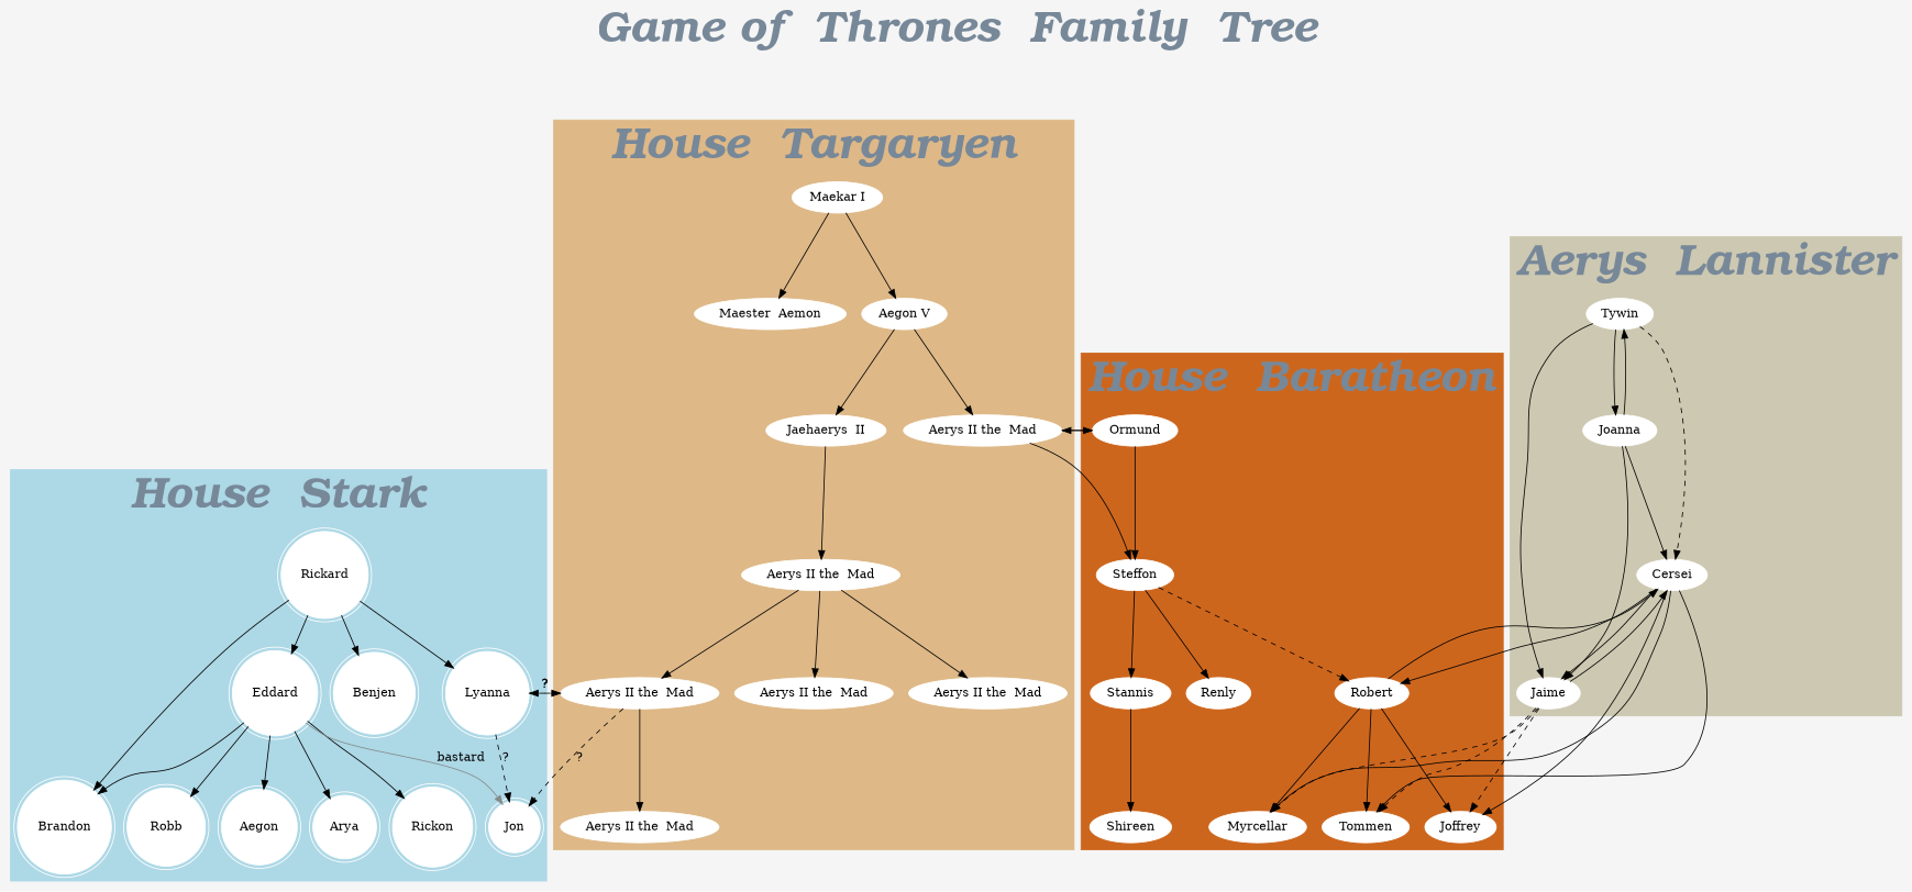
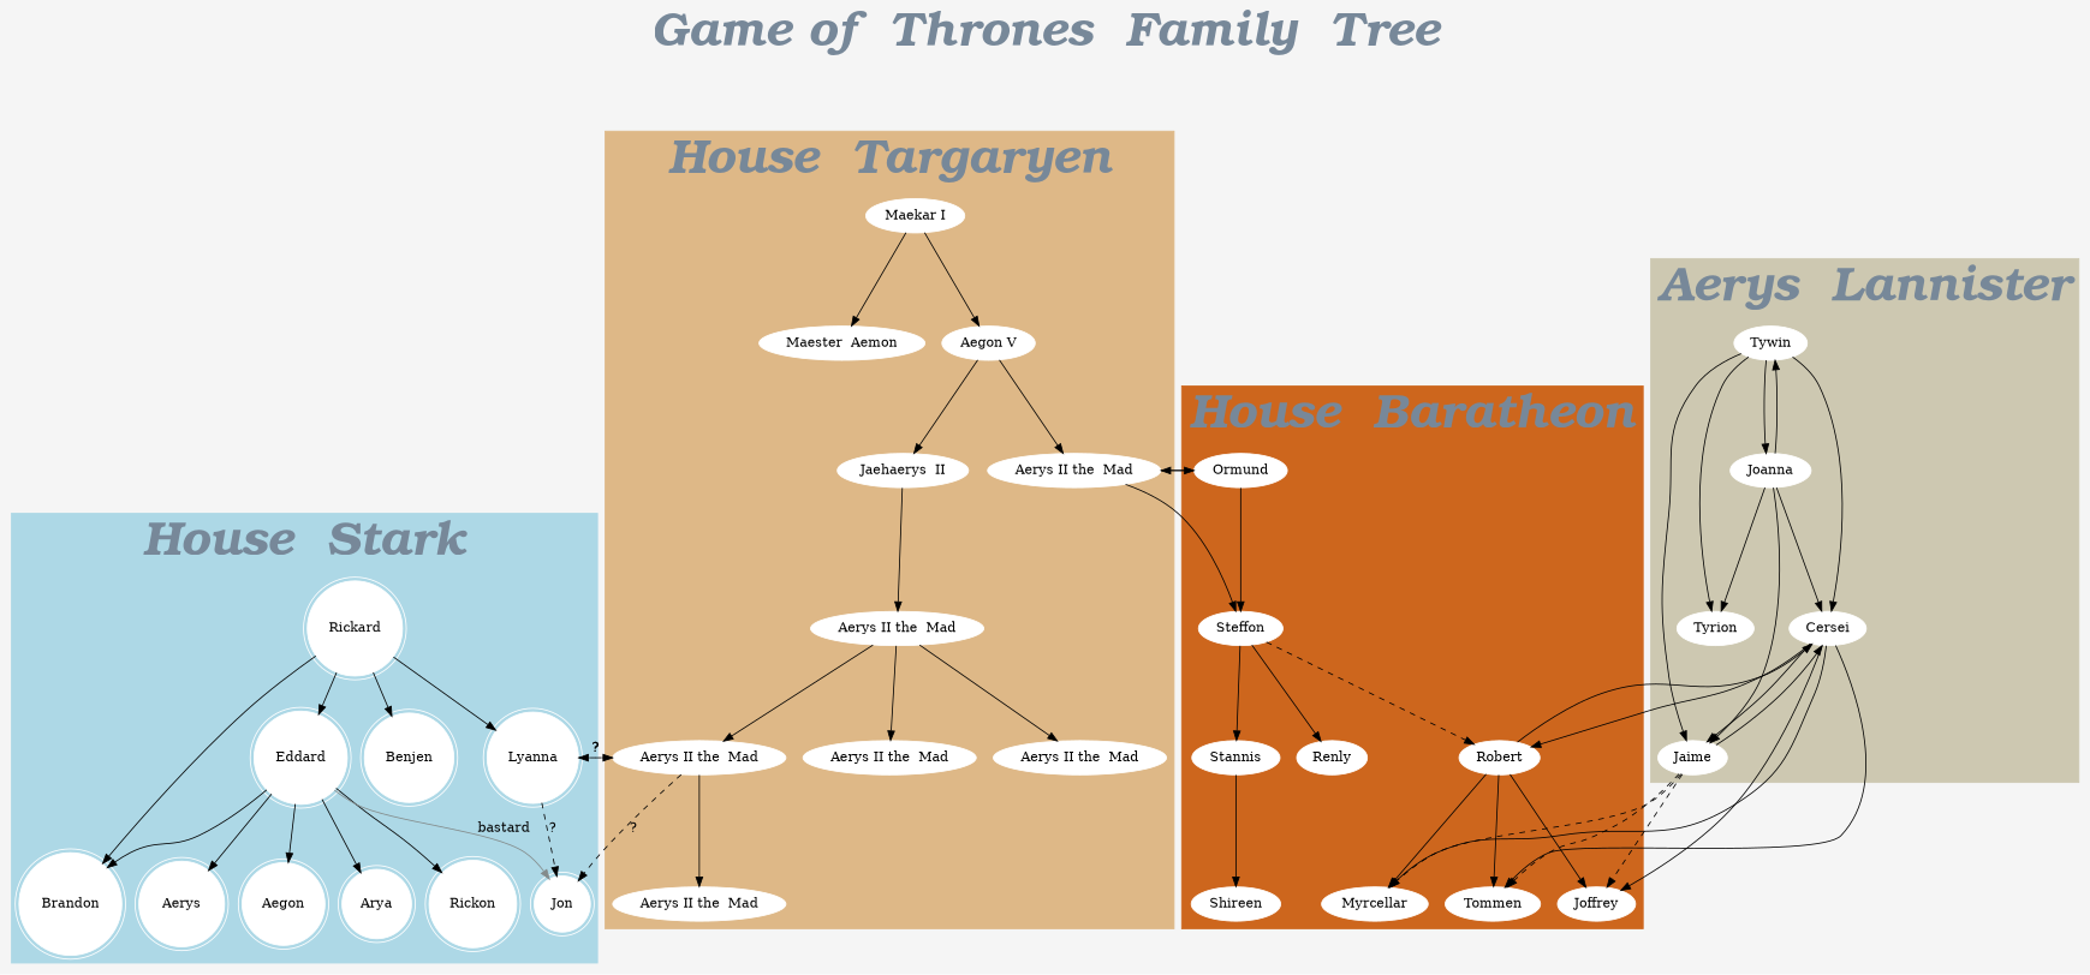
  digraph {
    bgcolor=whitesmoke
    fontcolor=lightslategrey
    fontname="Bookman  Old  Style  Bold  Italic"
    fontsize=50
    label="Game of  Thrones  Family  Tree"
    labelloc=t
    node [color=white style=filled]
    Rickard [shape=doublecircle]
    Brandon [shape=doublecircle]
    Eddard [shape=doublecircle]
    Benjen [shape=doublecircle]
    Lyanna [shape=doublecircle]
-   Robb [shape=doublecircle]
+   Robb [shape=doublecircle label=Aerys]
    n7 [label=Aegon shape=doublecircle]
    Arya [shape=doublecircle]
    Rickon [shape=doublecircle]
    Jon [shape=doublecircle]
    n11 [label="Aerys II the  Mad"]
    n12 [label="Aerys II the  Mad"]
    n13 [label="Aerys II the  Mad"]
    n14 [label="Aerys II the  Mad"]
    n15 [label="Aerys II the  Mad"]
    n16 [label="Maekar I"]
    n17 [label="Maester  Aemon"]
    n18 [label="Aegon V"]
    n19 [label="Jaehaerys  II"]
    n20 [label="Aerys II the  Mad"]
    Ormund
    Steffon
    Robert
    Stannis
    Renly
    Joffrey
    Myrcellar
    Tommen
    Shireen
    Cersei
    Tywin
    Joanna
    Jaime
+   Tyrion
    subgraph cluster_1 {
      color=lightblue
      label="House  Stark"
      style=filled
      Rickard
      Brandon
      Eddard
      Benjen
      Lyanna
      Robb
      n7
      Arya
      Rickon
      Jon
    }
    subgraph cluster_2 {
      color=burlywood
      label="House  Targaryen"
      style=filled
      n11
      n12
      n13
      n14
      n15
      n16
      n17
      n18
      n19
      n20
    }
    subgraph cluster_3 {
      color=chocolate3
      label="House  Baratheon"
      style=filled
      Ormund
      Steffon
      Robert
      Stannis
      Renly
      Joffrey
      Myrcellar
      Tommen
      Shireen
    }
    subgraph cluster_4 {
      color=cornsilk3
      label="Aerys  Lannister"
      style=filled
      Cersei
      Tywin
      Joanna
      Jaime
+     Tyrion
    }
    Rickard -> Brandon
    Rickard -> Eddard
    Rickard -> Benjen
    Rickard -> Lyanna
    Eddard -> Brandon
    Eddard -> Robb
    Eddard -> n7
    Eddard -> Arya
    Eddard -> Rickon
    Eddard -> Jon [color=azure4 label=bastard]
    Lyanna -> Jon [label="?" style=dashed]
    Lyanna -> n12 [label="?" style=dashed]
    n11 -> Ormund
    n11 -> Steffon
    n12 -> Lyanna [label="?" style=dashed]
    n12 -> Jon [label="?" style=dashed]
    n12 -> n13
    n16 -> n17
    n16 -> n18
    n18 -> n11
    n18 -> n19
    n19 -> n20
    n20 -> n12
    n20 -> n14
    n20 -> n15
    Ormund -> n11
    Ormund -> Steffon
    Steffon -> Robert [style=dashed]
    Steffon -> Stannis
    Steffon -> Renly
    Robert -> Joffrey
    Robert -> Myrcellar
    Robert -> Tommen
    Robert -> Cersei
    Stannis -> Shireen
    Cersei -> Robert
    Cersei -> Joffrey
    Cersei -> Myrcellar
    Cersei -> Tommen
    Cersei -> Jaime
-   Tywin -> Cersei [style=dashed]
+   Tywin -> Cersei
    Tywin -> Joanna
    Tywin -> Jaime
+   Tywin -> Tyrion
    Joanna -> Cersei
    Joanna -> Tywin
    Joanna -> Jaime
+   Joanna -> Tyrion
    Jaime -> Joffrey [style=dashed]
    Jaime -> Myrcellar [style=dashed]
    Jaime -> Tommen [style=dashed]
    Jaime -> Cersei
  }
